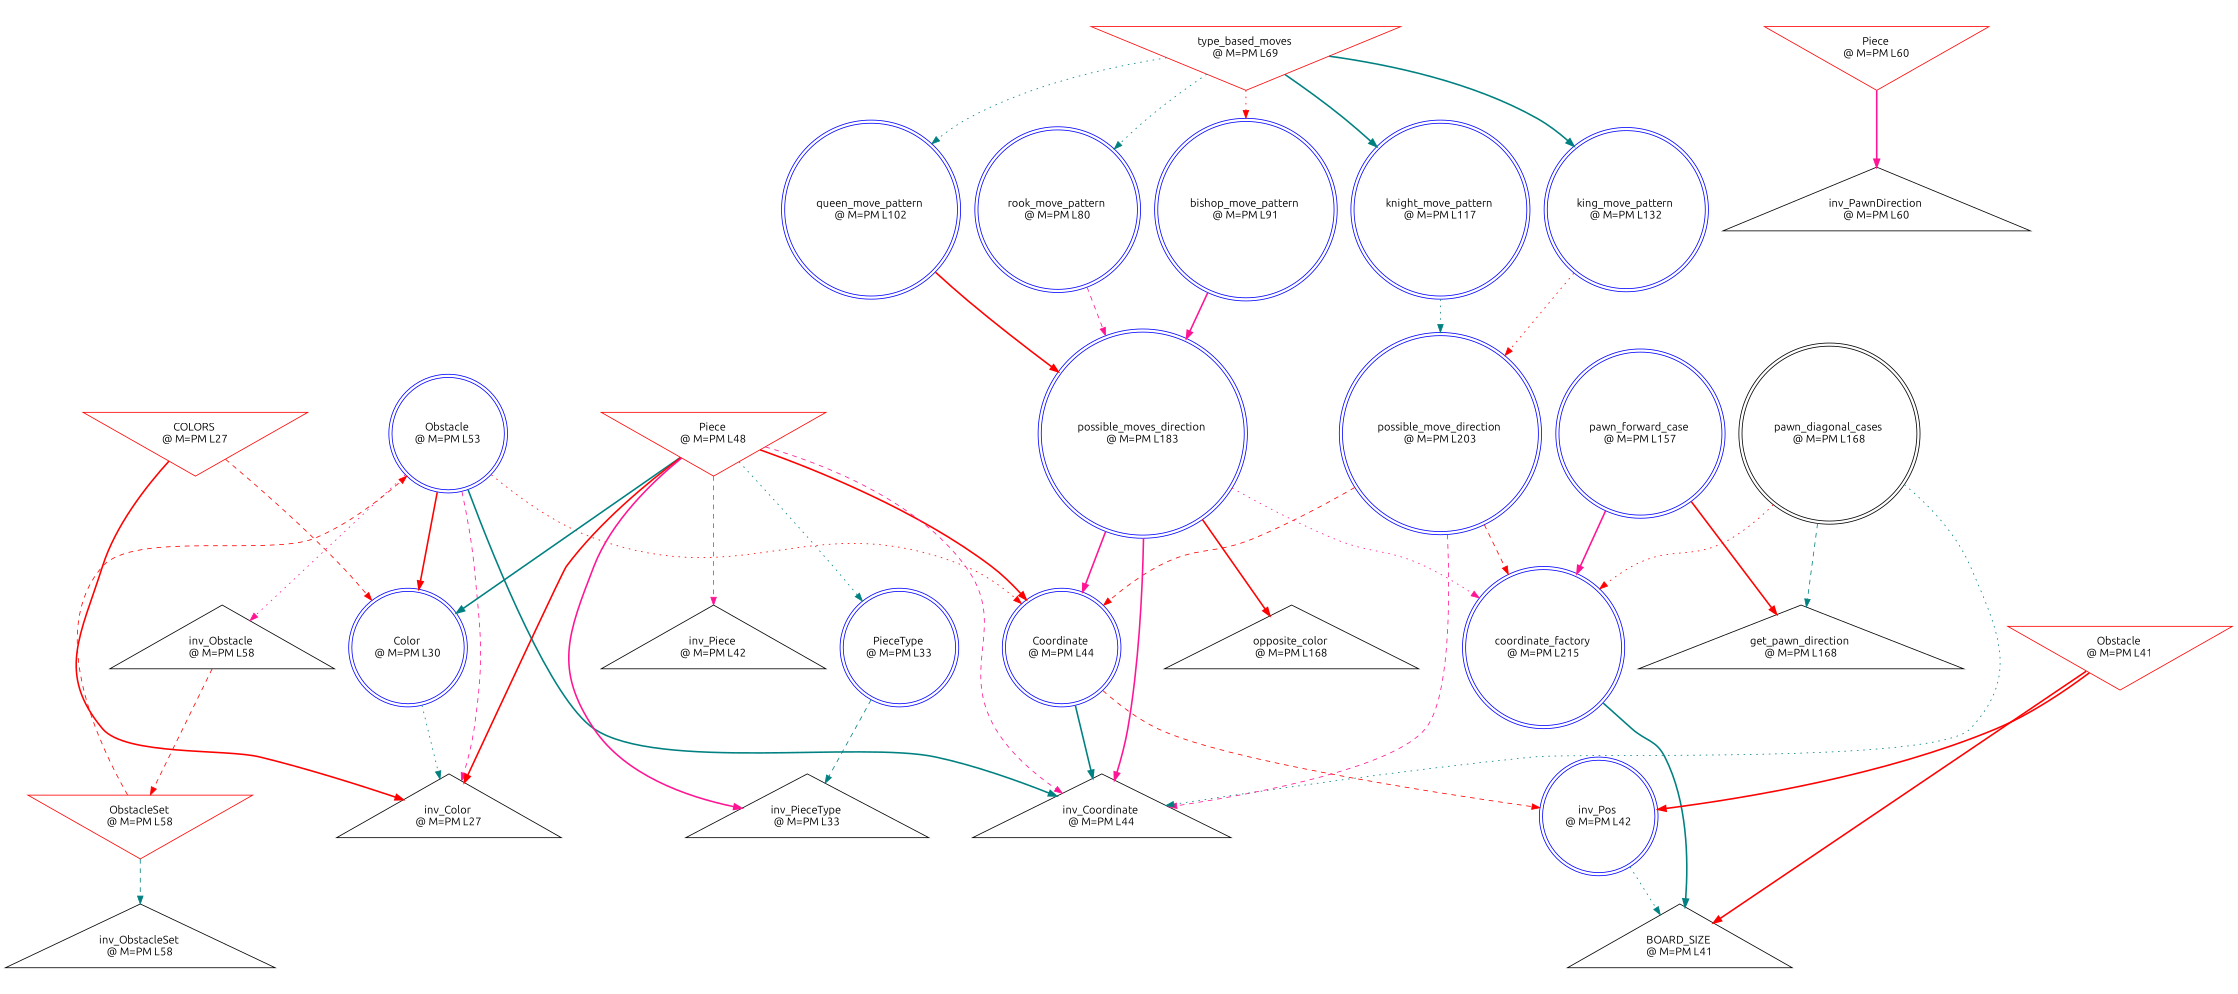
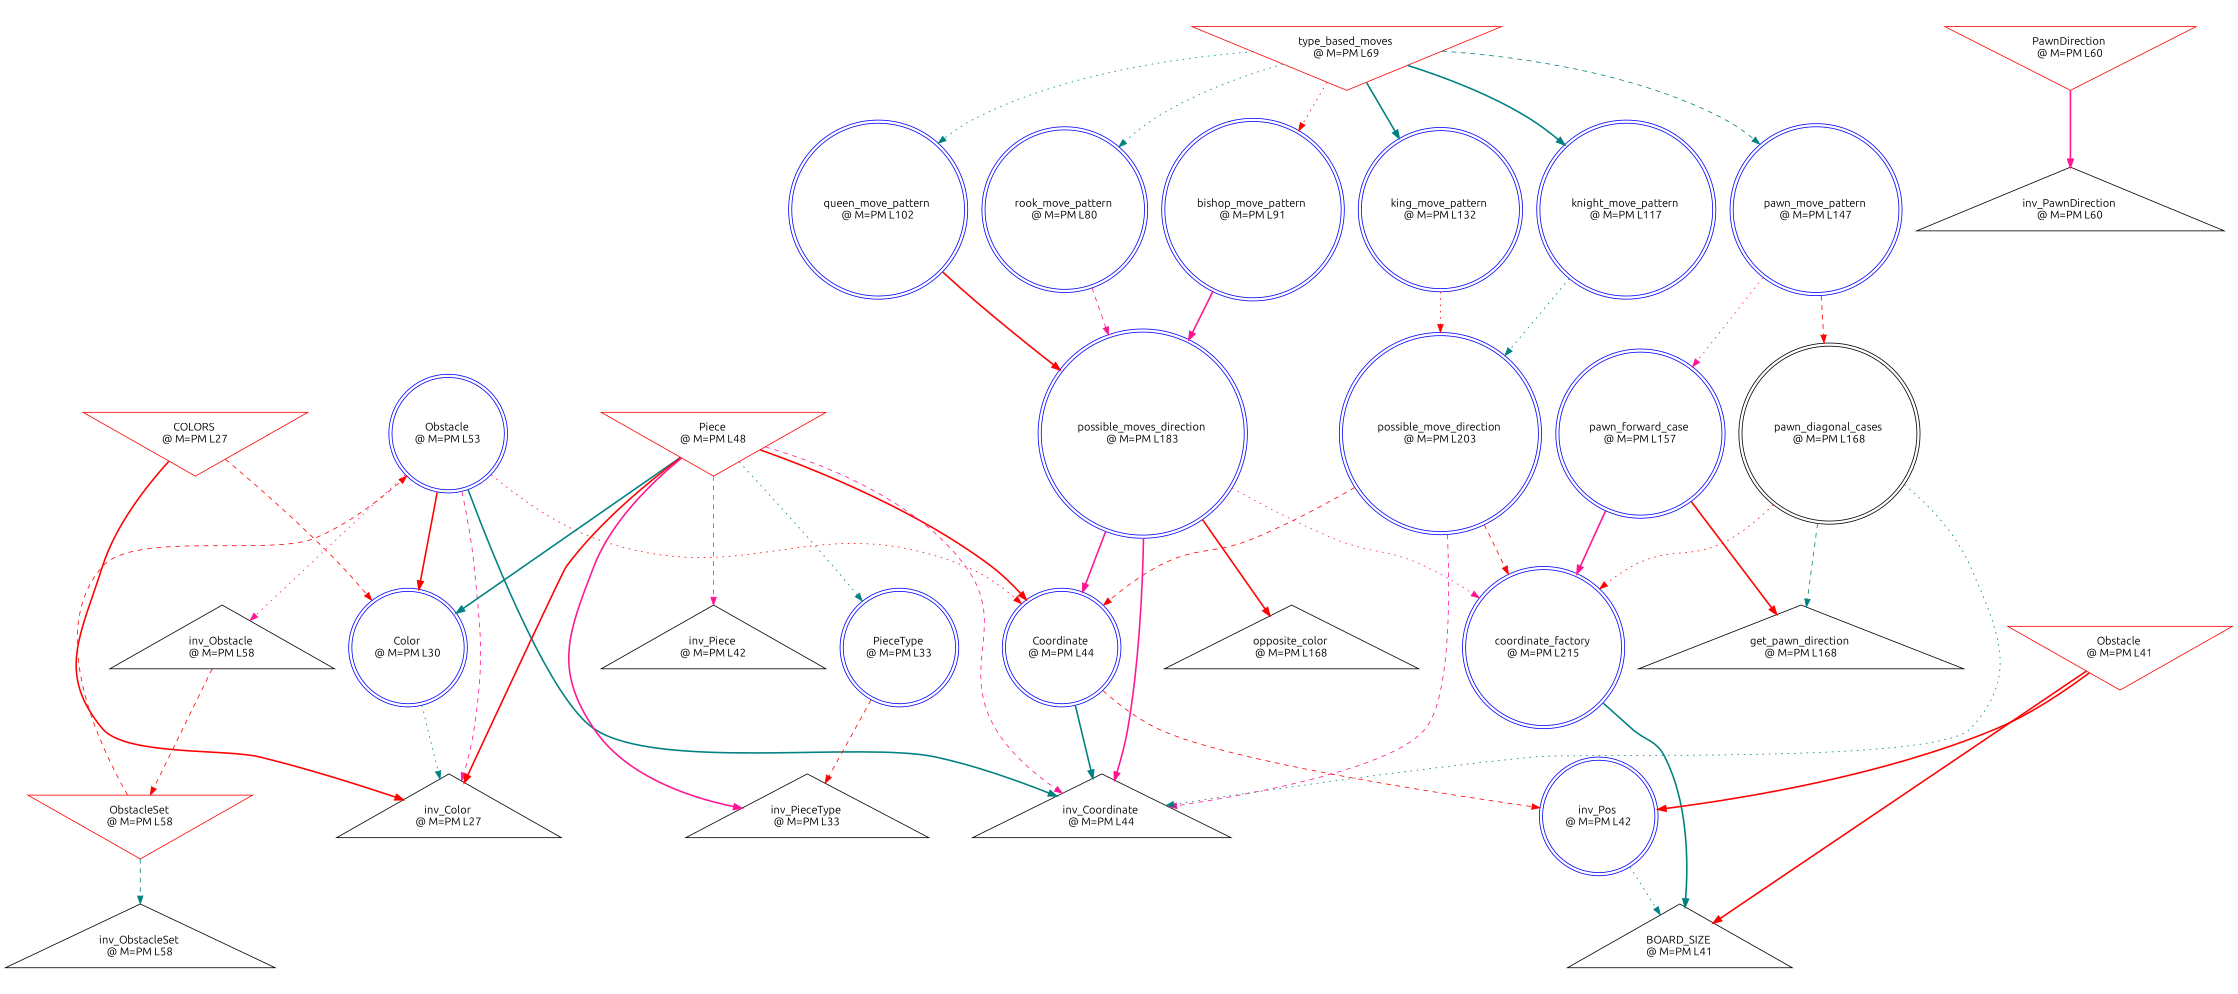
  digraph {
    fontname=Ubuntu
    node [color=blue fontname=Ubuntu shape=doublecircle]
    edge [color=red fontname=Ubuntu style=bold]
    n1 [label="Obstacle \n@ M=PM L53"]
    n2 [label="Color \n@ M=PM L30"]
    n3 [label="Coordinate \n@ M=PM L44"]
    n4 [label="inv_Color \n@ M=PM L27" shape=triangle color=""]
    n5 [label="inv_Coordinate \n@ M=PM L44" shape=triangle color=""]
    n6 [label="inv_Obstacle \n@ M=PM L58" shape=triangle color=""]
    n7 [label="inv_Pos \n@ M=PM L42"]
    n8 [color=red label="ObstacleSet \n@ M=PM L58" shape=invtriangle]
    n9 [label="BOARD_SIZE \n@ M=PM L41" shape=triangle color=""]
    n10 [label="king_move_pattern \n@ M=PM L132"]
    n11 [label="possible_move_direction \n@ M=PM L203"]
    n12 [label="coordinate_factory \n@ M=PM L215"]
    n13 [label="possible_moves_direction \n@ M=PM L183"]
    n14 [label="opposite_color \n@ M=PM L168" shape=triangle color=""]
    n15 [label="knight_move_pattern \n@ M=PM L117"]
    n16 [label="pawn_forward_case \n@ M=PM L157"]
    n17 [label="get_pawn_direction \n@ M=PM L168" shape=triangle color=""]
-   n18 [color=red label="Piece \n@ M=PM L60" shape=invtriangle]
+   n18 [color=red label="PawnDirection \n@ M=PM L60" shape=invtriangle]
    n19 [label="inv_PawnDirection \n@ M=PM L60" shape=triangle color=""]
    n20 [color=red label="type_based_moves \n@ M=PM L69" shape=invtriangle]
    n21 [label="bishop_move_pattern \n@ M=PM L91"]
+   n22 [label="pawn_move_pattern \n@ M=PM L147"]
    n23 [label="queen_move_pattern \n@ M=PM L102"]
    n24 [label="rook_move_pattern \n@ M=PM L80"]
    n25 [color=black label="pawn_diagonal_cases \n@ M=PM L168"]
    n26 [color=red label="Obstacle \n@ M=PM L41" shape=invtriangle]
    n27 [color=red label="Piece \n@ M=PM L48" shape=invtriangle]
    n28 [label="PieceType \n@ M=PM L33"]
    n29 [label="inv_Piece \n@ M=PM L42" shape=triangle color=""]
    n30 [label="inv_PieceType \n@ M=PM L33" shape=triangle color=""]
    n31 [label="inv_ObstacleSet \n@ M=PM L58" shape=triangle color=""]
    n32 [color=red label="COLORS \n@ M=PM L27" shape=invtriangle]
    n1 -> n2
    n1 -> n3 [style=dotted]
    n1 -> n4 [color=deeppink style=dashed]
    n1 -> n5 [color=teal]
    n1 -> n6 [color=deeppink style=dotted]
    n2 -> n4 [color=teal style=dotted]
    n3 -> n5 [color=teal]
    n3 -> n7 [style=dashed]
    n6 -> n8 [style=dashed]
    n7 -> n9 [color=teal style=dotted]
    n8 -> n1 [style=dashed]
    n8 -> n31 [color=teal style=dashed]
    n10 -> n11 [style=dotted]
    n11 -> n3 [style=dashed]
    n11 -> n5 [color=deeppink style=dashed]
    n11 -> n12 [style=dashed]
    n12 -> n9 [color=teal]
    n13 -> n3 [color=deeppink]
    n13 -> n5 [color=deeppink]
    n13 -> n12 [color=deeppink style=dotted]
    n13 -> n14
    n15 -> n11 [color=teal style=dotted]
    n16 -> n12 [color=deeppink]
    n16 -> n17
    n18 -> n19 [color=deeppink]
    n20 -> n10 [color=teal]
    n20 -> n15 [color=teal]
    n20 -> n21 [style=dotted]
+   n20 -> n22 [color=teal style=dashed]
    n20 -> n23 [color=teal style=dotted]
    n20 -> n24 [color=teal style=dotted]
    n21 -> n13 [color=deeppink]
+   n22 -> n16 [color=deeppink style=dotted]
+   n22 -> n25 [style=dashed]
    n23 -> n13
    n24 -> n13 [color=deeppink style=dashed]
    n25 -> n5 [color=teal style=dotted]
    n25 -> n12 [style=dotted]
    n25 -> n17 [color=teal style=dashed]
    n26 -> n7
    n26 -> n9
    n27 -> n2 [color=teal]
    n27 -> n3
    n27 -> n4
    n27 -> n5 [color=deeppink style=dashed]
    n27 -> n28 [color=teal style=dotted]
    n27 -> n29 [color=deeppink style=dashed]
    n27 -> n30 [color=deeppink]
-   n28 -> n30 [color=teal style=dashed]
+   n28 -> n30 [style=dashed]
    n32 -> n2 [style=dashed]
    n32 -> n4
  }
